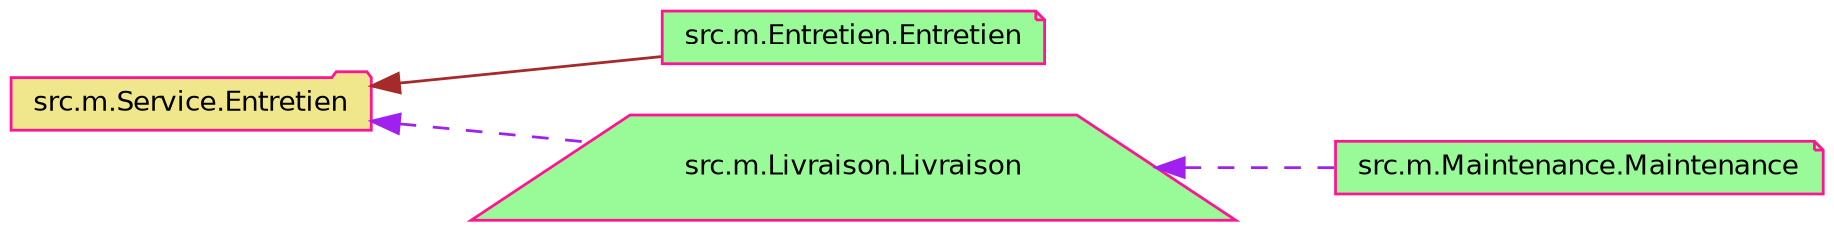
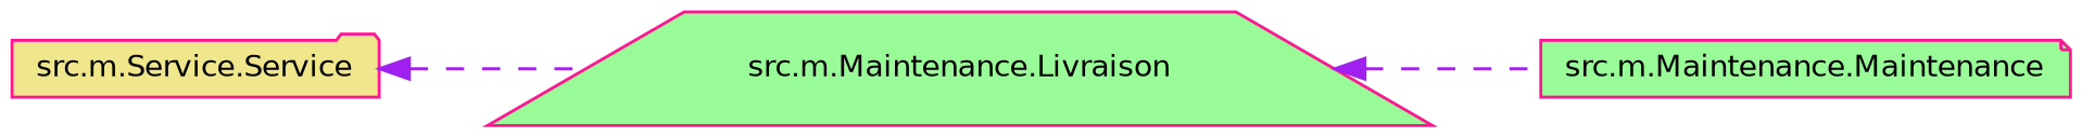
  digraph {
    rankdir=LR
    node [color=deeppink fillcolor=palegreen fontname=Helvetica fontsize=10 shape=note style=filled]
    edge [color=purple dir=back fontname=Helvetica fontsize=10 labelfontname=Helvetica labelfontsize=10 style=dashed]
-   n1 [fillcolor=khaki height=0.2 label="src.m.Service.Entretien" shape=folder width=0.4]
-   n2 [height=0.2 label="src.m.Entretien.Entretien" width=0.4]
-   n3 [height=0.2 label="src.m.Livraison.Livraison" shape=trapezium width=0.4]
+   n1 [fillcolor=khaki height=0.2 label="src.m.Service.Service" shape=folder width=0.4]
+   n3 [height=0.2 label="src.m.Maintenance.Livraison" shape=trapezium width=0.4]
    n4 [height=0.2 label="src.m.Maintenance.Maintenance" width=0.4]
-   n1 -> n2 [color=brown style=solid]
    n1 -> n3
    n3 -> n4
  }
